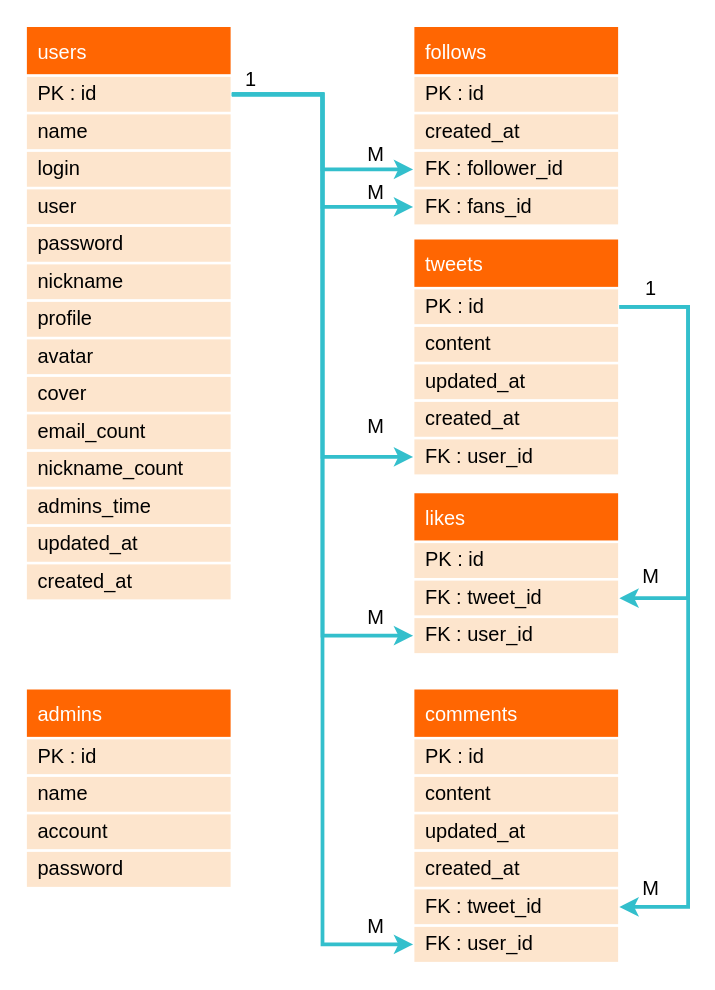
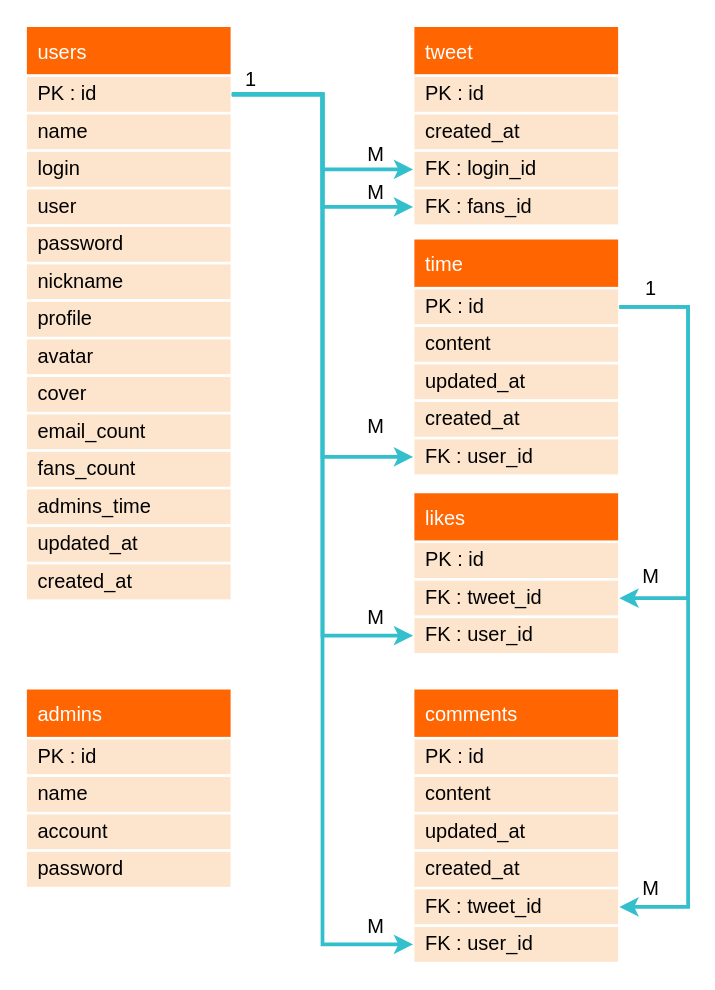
  <mxCell id="0" />
  <mxCell id="1" parent="0" />
  <mxCell id="2" value="users" style="swimlane;fontStyle=0;childLayout=stackLayout;horizontal=1;startSize=40;horizontalStack=0;resizeParent=1;resizeParentMax=0;resizeLast=0;collapsible=1;marginBottom=0;align=left;fontSize=16;fontColor=#FFFFFF;fillColor=#FF6602;spacing=0;strokeColor=#FFFFFF;strokeWidth=2;spacingLeft=10;" vertex="1" parent="1"><mxGeometry x="20" y="20" width="165" height="460" as="geometry"><mxRectangle x="150" y="220" width="110" height="40" as="alternateBounds" /></mxGeometry></mxCell>
  <mxCell id="3" value="PK : id" style="text;strokeColor=#FFFFFF;fillColor=#FDE5CD;spacingLeft=10;spacingRight=0;overflow=hidden;rotatable=0;points=[[0,0.5],[1,0.5]];portConstraint=eastwest;fontSize=16;strokeWidth=2;perimeterSpacing=0;sketch=0;shadow=0;rounded=0;glass=0;spacing=0;fontStyle=0" vertex="1" parent="2"><mxGeometry y="40" width="165" height="30" as="geometry" /></mxCell>
  <mxCell id="4" value="name" style="text;strokeColor=#FFFFFF;fillColor=#FDE5CD;spacingLeft=10;spacingRight=0;overflow=hidden;rotatable=0;points=[[0,0.5],[1,0.5]];portConstraint=eastwest;fontSize=16;strokeWidth=2;sketch=0;shadow=0;rounded=0;glass=0;spacing=0;" vertex="1" parent="2"><mxGeometry y="70" width="165" height="30" as="geometry" /></mxCell>
  <mxCell id="5" value="login" style="text;strokeColor=#FFFFFF;fillColor=#FDE5CD;spacingLeft=10;spacingRight=0;overflow=hidden;rotatable=0;points=[[0,0.5],[1,0.5]];portConstraint=eastwest;fontSize=16;strokeWidth=2;sketch=0;shadow=0;rounded=0;glass=0;spacing=0;" vertex="1" parent="2"><mxGeometry y="100" width="165" height="30" as="geometry" /></mxCell>
  <mxCell id="6" value="user" style="text;strokeColor=#FFFFFF;fillColor=#FDE5CD;spacingLeft=10;spacingRight=0;overflow=hidden;rotatable=0;points=[[0,0.5],[1,0.5]];portConstraint=eastwest;fontSize=16;strokeWidth=2;sketch=0;shadow=0;rounded=0;glass=0;spacing=0;" vertex="1" parent="2"><mxGeometry y="130" width="165" height="30" as="geometry" /></mxCell>
  <mxCell id="7" value="password" style="text;strokeColor=#FFFFFF;fillColor=#FDE5CD;spacingLeft=10;spacingRight=0;overflow=hidden;rotatable=0;points=[[0,0.5],[1,0.5]];portConstraint=eastwest;fontSize=16;strokeWidth=2;sketch=0;shadow=0;rounded=0;glass=0;spacing=0;" vertex="1" parent="2"><mxGeometry y="160" width="165" height="30" as="geometry" /></mxCell>
  <mxCell id="8" value="nickname" style="text;strokeColor=#FFFFFF;fillColor=#FDE5CD;spacingLeft=10;spacingRight=0;overflow=hidden;rotatable=0;points=[[0,0.5],[1,0.5]];portConstraint=eastwest;fontSize=16;strokeWidth=2;sketch=0;shadow=0;rounded=0;glass=0;spacing=0;" vertex="1" parent="2"><mxGeometry y="190" width="165" height="30" as="geometry" /></mxCell>
  <mxCell id="9" value="profile" style="text;strokeColor=#FFFFFF;fillColor=#FDE5CD;spacingLeft=10;spacingRight=0;overflow=hidden;rotatable=0;points=[[0,0.5],[1,0.5]];portConstraint=eastwest;fontSize=16;strokeWidth=2;sketch=0;shadow=0;rounded=0;glass=0;spacing=0;" vertex="1" parent="2"><mxGeometry y="220" width="165" height="30" as="geometry" /></mxCell>
  <mxCell id="10" value="avatar" style="text;strokeColor=#FFFFFF;fillColor=#FDE5CD;spacingLeft=10;spacingRight=0;overflow=hidden;rotatable=0;points=[[0,0.5],[1,0.5]];portConstraint=eastwest;fontSize=16;strokeWidth=2;sketch=0;shadow=0;rounded=0;glass=0;spacing=0;" vertex="1" parent="2"><mxGeometry y="250" width="165" height="30" as="geometry" /></mxCell>
  <mxCell id="11" value="cover" style="text;strokeColor=#FFFFFF;fillColor=#FDE5CD;spacingLeft=10;spacingRight=0;overflow=hidden;rotatable=0;points=[[0,0.5],[1,0.5]];portConstraint=eastwest;fontSize=16;strokeWidth=2;sketch=0;shadow=0;rounded=0;glass=0;spacing=0;" vertex="1" parent="2"><mxGeometry y="280" width="165" height="30" as="geometry" /></mxCell>
  <mxCell id="12" value="email_count" style="text;strokeColor=#FFFFFF;fillColor=#FDE5CD;spacingLeft=10;spacingRight=0;overflow=hidden;rotatable=0;points=[[0,0.5],[1,0.5]];portConstraint=eastwest;fontSize=16;strokeWidth=2;sketch=0;shadow=0;rounded=0;glass=0;spacing=0;" vertex="1" parent="2"><mxGeometry y="310" width="165" height="30" as="geometry" /></mxCell>
- <mxCell id="13" value="nickname_count" style="text;strokeColor=#FFFFFF;fillColor=#FDE5CD;spacingLeft=10;spacingRight=0;overflow=hidden;rotatable=0;points=[[0,0.5],[1,0.5]];portConstraint=eastwest;fontSize=16;strokeWidth=2;sketch=0;shadow=0;rounded=0;glass=0;spacing=0;" vertex="1" parent="2"><mxGeometry y="340" width="165" height="30" as="geometry" /></mxCell>
+ <mxCell id="13" value="fans_count" style="text;strokeColor=#FFFFFF;fillColor=#FDE5CD;spacingLeft=10;spacingRight=0;overflow=hidden;rotatable=0;points=[[0,0.5],[1,0.5]];portConstraint=eastwest;fontSize=16;strokeWidth=2;sketch=0;shadow=0;rounded=0;glass=0;spacing=0;" vertex="1" parent="2"><mxGeometry y="340" width="165" height="30" as="geometry" /></mxCell>
  <mxCell id="14" value="admins_time" style="text;strokeColor=#FFFFFF;fillColor=#FDE5CD;spacingLeft=10;spacingRight=0;overflow=hidden;rotatable=0;points=[[0,0.5],[1,0.5]];portConstraint=eastwest;fontSize=16;strokeWidth=2;sketch=0;shadow=0;rounded=0;glass=0;spacing=0;" vertex="1" parent="2"><mxGeometry y="370" width="165" height="30" as="geometry" /></mxCell>
  <mxCell id="15" value="updated_at" style="text;strokeColor=#FFFFFF;fillColor=#FDE5CD;spacingLeft=10;spacingRight=0;overflow=hidden;rotatable=0;points=[[0,0.5],[1,0.5]];portConstraint=eastwest;fontSize=16;strokeWidth=2;sketch=0;shadow=0;rounded=0;glass=0;spacing=0;" vertex="1" parent="2"><mxGeometry y="400" width="165" height="30" as="geometry" /></mxCell>
  <mxCell id="16" value="created_at" style="text;strokeColor=#FFFFFF;fillColor=#FDE5CD;spacingLeft=10;spacingRight=0;overflow=hidden;rotatable=0;points=[[0,0.5],[1,0.5]];portConstraint=eastwest;fontSize=16;strokeWidth=2;sketch=0;shadow=0;rounded=0;glass=0;spacing=0;" vertex="1" parent="2"><mxGeometry y="430" width="165" height="30" as="geometry" /></mxCell>
- <mxCell id="17" value="follows" style="swimlane;fontStyle=0;childLayout=stackLayout;horizontal=1;startSize=40;horizontalStack=0;resizeParent=1;resizeParentMax=0;resizeLast=0;collapsible=1;marginBottom=0;align=left;fontSize=16;fontColor=#FFFFFF;fillColor=#FF6602;spacing=0;strokeColor=#FFFFFF;strokeWidth=2;spacingLeft=10;" vertex="1" parent="1"><mxGeometry x="330" y="20" width="165" height="160" as="geometry"><mxRectangle x="150" y="220" width="110" height="40" as="alternateBounds" /></mxGeometry></mxCell>
+ <mxCell id="17" value="tweet" style="swimlane;fontStyle=0;childLayout=stackLayout;horizontal=1;startSize=40;horizontalStack=0;resizeParent=1;resizeParentMax=0;resizeLast=0;collapsible=1;marginBottom=0;align=left;fontSize=16;fontColor=#FFFFFF;fillColor=#FF6602;spacing=0;strokeColor=#FFFFFF;strokeWidth=2;spacingLeft=10;" vertex="1" parent="1"><mxGeometry x="330" y="20" width="165" height="160" as="geometry"><mxRectangle x="150" y="220" width="110" height="40" as="alternateBounds" /></mxGeometry></mxCell>
  <mxCell id="18" value="PK : id" style="text;strokeColor=#FFFFFF;fillColor=#FDE5CD;spacingLeft=10;spacingRight=0;overflow=hidden;rotatable=0;points=[[0,0.5],[1,0.5]];portConstraint=eastwest;fontSize=16;strokeWidth=2;perimeterSpacing=0;sketch=0;shadow=0;rounded=0;glass=0;spacing=0;fontStyle=0" vertex="1" parent="17"><mxGeometry y="40" width="165" height="30" as="geometry" /></mxCell>
  <mxCell id="19" value="created_at" style="text;strokeColor=#FFFFFF;fillColor=#FDE5CD;spacingLeft=10;spacingRight=0;overflow=hidden;rotatable=0;points=[[0,0.5],[1,0.5]];portConstraint=eastwest;fontSize=16;strokeWidth=2;sketch=0;shadow=0;rounded=0;glass=0;spacing=0;" vertex="1" parent="17"><mxGeometry y="70" width="165" height="30" as="geometry" /></mxCell>
- <mxCell id="20" value="FK : follower_id" style="text;strokeColor=#FFFFFF;fillColor=#FDE5CD;spacingLeft=10;spacingRight=0;overflow=hidden;rotatable=0;points=[[0,0.5],[1,0.5]];portConstraint=eastwest;fontSize=16;strokeWidth=2;sketch=0;shadow=0;rounded=0;glass=0;spacing=0;" vertex="1" parent="17"><mxGeometry y="100" width="165" height="30" as="geometry" /></mxCell>
+ <mxCell id="20" value="FK : login_id" style="text;strokeColor=#FFFFFF;fillColor=#FDE5CD;spacingLeft=10;spacingRight=0;overflow=hidden;rotatable=0;points=[[0,0.5],[1,0.5]];portConstraint=eastwest;fontSize=16;strokeWidth=2;sketch=0;shadow=0;rounded=0;glass=0;spacing=0;" vertex="1" parent="17"><mxGeometry y="100" width="165" height="30" as="geometry" /></mxCell>
  <mxCell id="21" value="FK : fans_id" style="text;strokeColor=#FFFFFF;fillColor=#FDE5CD;spacingLeft=10;spacingRight=0;overflow=hidden;rotatable=0;points=[[0,0.5],[1,0.5]];portConstraint=eastwest;fontSize=16;strokeWidth=2;sketch=0;shadow=0;rounded=0;glass=0;spacing=0;" vertex="1" parent="17"><mxGeometry y="130" width="165" height="30" as="geometry" /></mxCell>
  <mxCell id="22" value="comments" style="swimlane;fontStyle=0;childLayout=stackLayout;horizontal=1;startSize=40;horizontalStack=0;resizeParent=1;resizeParentMax=0;resizeLast=0;collapsible=1;marginBottom=0;align=left;fontSize=16;fontColor=#FFFFFF;fillColor=#FF6602;spacing=0;strokeColor=#FFFFFF;strokeWidth=2;spacingLeft=10;" vertex="1" parent="1"><mxGeometry x="330" y="550" width="165" height="220" as="geometry"><mxRectangle x="150" y="220" width="110" height="40" as="alternateBounds" /></mxGeometry></mxCell>
  <mxCell id="23" value="PK : id" style="text;strokeColor=#FFFFFF;fillColor=#FDE5CD;spacingLeft=10;spacingRight=0;overflow=hidden;rotatable=0;points=[[0,0.5],[1,0.5]];portConstraint=eastwest;fontSize=16;strokeWidth=2;perimeterSpacing=0;sketch=0;shadow=0;rounded=0;glass=0;spacing=0;fontStyle=0" vertex="1" parent="22"><mxGeometry y="40" width="165" height="30" as="geometry" /></mxCell>
  <mxCell id="24" value="content" style="text;strokeColor=#FFFFFF;fillColor=#FDE5CD;spacingLeft=10;spacingRight=0;overflow=hidden;rotatable=0;points=[[0,0.5],[1,0.5]];portConstraint=eastwest;fontSize=16;strokeWidth=2;sketch=0;shadow=0;rounded=0;glass=0;spacing=0;" vertex="1" parent="22"><mxGeometry y="70" width="165" height="30" as="geometry" /></mxCell>
  <mxCell id="25" value="updated_at" style="text;strokeColor=#FFFFFF;fillColor=#FDE5CD;spacingLeft=10;spacingRight=0;overflow=hidden;rotatable=0;points=[[0,0.5],[1,0.5]];portConstraint=eastwest;fontSize=16;strokeWidth=2;sketch=0;shadow=0;rounded=0;glass=0;spacing=0;" vertex="1" parent="22"><mxGeometry y="100" width="165" height="30" as="geometry" /></mxCell>
  <mxCell id="26" value="created_at" style="text;strokeColor=#FFFFFF;fillColor=#FDE5CD;spacingLeft=10;spacingRight=0;overflow=hidden;rotatable=0;points=[[0,0.5],[1,0.5]];portConstraint=eastwest;fontSize=16;strokeWidth=2;sketch=0;shadow=0;rounded=0;glass=0;spacing=0;" vertex="1" parent="22"><mxGeometry y="130" width="165" height="30" as="geometry" /></mxCell>
  <mxCell id="27" value="FK : tweet_id" style="text;strokeColor=#FFFFFF;fillColor=#FDE5CD;spacingLeft=10;spacingRight=0;overflow=hidden;rotatable=0;points=[[0,0.5],[1,0.5]];portConstraint=eastwest;fontSize=16;strokeWidth=2;sketch=0;shadow=0;rounded=0;glass=0;spacing=0;" vertex="1" parent="22"><mxGeometry y="160" width="165" height="30" as="geometry" /></mxCell>
  <mxCell id="28" value="FK : user_id" style="text;strokeColor=#FFFFFF;fillColor=#FDE5CD;spacingLeft=10;spacingRight=0;overflow=hidden;rotatable=0;points=[[0,0.5],[1,0.5]];portConstraint=eastwest;fontSize=16;strokeWidth=2;sketch=0;shadow=0;rounded=0;glass=0;spacing=0;" vertex="1" parent="22"><mxGeometry y="190" width="165" height="30" as="geometry" /></mxCell>
  <mxCell id="29" value="likes" style="swimlane;fontStyle=0;childLayout=stackLayout;horizontal=1;startSize=40;horizontalStack=0;resizeParent=1;resizeParentMax=0;resizeLast=0;collapsible=1;marginBottom=0;align=left;fontSize=16;fontColor=#FFFFFF;fillColor=#FF6602;spacing=0;strokeColor=#FFFFFF;strokeWidth=2;spacingLeft=10;" vertex="1" parent="1"><mxGeometry x="330" y="393" width="165" height="130" as="geometry"><mxRectangle x="150" y="220" width="110" height="40" as="alternateBounds" /></mxGeometry></mxCell>
  <mxCell id="30" value="PK : id" style="text;strokeColor=#FFFFFF;fillColor=#FDE5CD;spacingLeft=10;spacingRight=0;overflow=hidden;rotatable=0;points=[[0,0.5],[1,0.5]];portConstraint=eastwest;fontSize=16;strokeWidth=2;perimeterSpacing=0;sketch=0;shadow=0;rounded=0;glass=0;spacing=0;fontStyle=0" vertex="1" parent="29"><mxGeometry y="40" width="165" height="30" as="geometry" /></mxCell>
  <mxCell id="31" value="FK : tweet_id" style="text;strokeColor=#FFFFFF;fillColor=#FDE5CD;spacingLeft=10;spacingRight=0;overflow=hidden;rotatable=0;points=[[0,0.5],[1,0.5]];portConstraint=eastwest;fontSize=16;strokeWidth=2;sketch=0;shadow=0;rounded=0;glass=0;spacing=0;" vertex="1" parent="29"><mxGeometry y="70" width="165" height="30" as="geometry" /></mxCell>
  <mxCell id="32" value="FK : user_id" style="text;strokeColor=#FFFFFF;fillColor=#FDE5CD;spacingLeft=10;spacingRight=0;overflow=hidden;rotatable=0;points=[[0,0.5],[1,0.5]];portConstraint=eastwest;fontSize=16;strokeWidth=2;sketch=0;shadow=0;rounded=0;glass=0;spacing=0;" vertex="1" parent="29"><mxGeometry y="100" width="165" height="30" as="geometry" /></mxCell>
- <mxCell id="33" value="tweets" style="swimlane;fontStyle=0;childLayout=stackLayout;horizontal=1;startSize=40;horizontalStack=0;resizeParent=1;resizeParentMax=0;resizeLast=0;collapsible=1;marginBottom=0;align=left;fontSize=16;fontColor=#FFFFFF;fillColor=#FF6602;spacing=0;strokeColor=#FFFFFF;strokeWidth=2;spacingLeft=10;" vertex="1" parent="1"><mxGeometry x="330" y="190" width="165" height="190" as="geometry"><mxRectangle x="150" y="220" width="110" height="40" as="alternateBounds" /></mxGeometry></mxCell>
+ <mxCell id="33" value="time" style="swimlane;fontStyle=0;childLayout=stackLayout;horizontal=1;startSize=40;horizontalStack=0;resizeParent=1;resizeParentMax=0;resizeLast=0;collapsible=1;marginBottom=0;align=left;fontSize=16;fontColor=#FFFFFF;fillColor=#FF6602;spacing=0;strokeColor=#FFFFFF;strokeWidth=2;spacingLeft=10;" vertex="1" parent="1"><mxGeometry x="330" y="190" width="165" height="190" as="geometry"><mxRectangle x="150" y="220" width="110" height="40" as="alternateBounds" /></mxGeometry></mxCell>
  <mxCell id="34" value="PK : id" style="text;strokeColor=#FFFFFF;fillColor=#FDE5CD;spacingLeft=10;spacingRight=0;overflow=hidden;rotatable=0;points=[[0,0.5],[1,0.5]];portConstraint=eastwest;fontSize=16;strokeWidth=2;perimeterSpacing=0;sketch=0;shadow=0;rounded=0;glass=0;spacing=0;fontStyle=0" vertex="1" parent="33"><mxGeometry y="40" width="165" height="30" as="geometry" /></mxCell>
  <mxCell id="35" value="content" style="text;strokeColor=#FFFFFF;fillColor=#FDE5CD;spacingLeft=10;spacingRight=0;overflow=hidden;rotatable=0;points=[[0,0.5],[1,0.5]];portConstraint=eastwest;fontSize=16;strokeWidth=2;sketch=0;shadow=0;rounded=0;glass=0;spacing=0;" vertex="1" parent="33"><mxGeometry y="70" width="165" height="30" as="geometry" /></mxCell>
  <mxCell id="36" value="updated_at" style="text;strokeColor=#FFFFFF;fillColor=#FDE5CD;spacingLeft=10;spacingRight=0;overflow=hidden;rotatable=0;points=[[0,0.5],[1,0.5]];portConstraint=eastwest;fontSize=16;strokeWidth=2;sketch=0;shadow=0;rounded=0;glass=0;spacing=0;" vertex="1" parent="33"><mxGeometry y="100" width="165" height="30" as="geometry" /></mxCell>
  <mxCell id="37" value="created_at" style="text;strokeColor=#FFFFFF;fillColor=#FDE5CD;spacingLeft=10;spacingRight=0;overflow=hidden;rotatable=0;points=[[0,0.5],[1,0.5]];portConstraint=eastwest;fontSize=16;strokeWidth=2;sketch=0;shadow=0;rounded=0;glass=0;spacing=0;" vertex="1" parent="33"><mxGeometry y="130" width="165" height="30" as="geometry" /></mxCell>
  <mxCell id="38" value="FK : user_id" style="text;strokeColor=#FFFFFF;fillColor=#FDE5CD;spacingLeft=10;spacingRight=0;overflow=hidden;rotatable=0;points=[[0,0.5],[1,0.5]];portConstraint=eastwest;fontSize=16;strokeWidth=2;sketch=0;shadow=0;rounded=0;glass=0;spacing=0;" vertex="1" parent="33"><mxGeometry y="160" width="165" height="30" as="geometry" /></mxCell>
  <mxCell id="39" value="admins" style="swimlane;fontStyle=0;childLayout=stackLayout;horizontal=1;startSize=40;horizontalStack=0;resizeParent=1;resizeParentMax=0;resizeLast=0;collapsible=1;marginBottom=0;align=left;fontSize=16;fontColor=#FFFFFF;fillColor=#FF6602;spacing=0;strokeColor=#FFFFFF;strokeWidth=2;spacingLeft=10;" vertex="1" parent="1"><mxGeometry x="20" y="550" width="165" height="160" as="geometry"><mxRectangle x="150" y="220" width="110" height="40" as="alternateBounds" /></mxGeometry></mxCell>
  <mxCell id="40" value="PK : id" style="text;strokeColor=#FFFFFF;fillColor=#FDE5CD;spacingLeft=10;spacingRight=0;overflow=hidden;rotatable=0;points=[[0,0.5],[1,0.5]];portConstraint=eastwest;fontSize=16;strokeWidth=2;perimeterSpacing=0;sketch=0;shadow=0;rounded=0;glass=0;spacing=0;fontStyle=0" vertex="1" parent="39"><mxGeometry y="40" width="165" height="30" as="geometry" /></mxCell>
  <mxCell id="41" value="name" style="text;strokeColor=#FFFFFF;fillColor=#FDE5CD;spacingLeft=10;spacingRight=0;overflow=hidden;rotatable=0;points=[[0,0.5],[1,0.5]];portConstraint=eastwest;fontSize=16;strokeWidth=2;sketch=0;shadow=0;rounded=0;glass=0;spacing=0;" vertex="1" parent="39"><mxGeometry y="70" width="165" height="30" as="geometry" /></mxCell>
  <mxCell id="42" value="account" style="text;strokeColor=#FFFFFF;fillColor=#FDE5CD;spacingLeft=10;spacingRight=0;overflow=hidden;rotatable=0;points=[[0,0.5],[1,0.5]];portConstraint=eastwest;fontSize=16;strokeWidth=2;sketch=0;shadow=0;rounded=0;glass=0;spacing=0;" vertex="1" parent="39"><mxGeometry y="100" width="165" height="30" as="geometry" /></mxCell>
  <mxCell id="43" value="password" style="text;strokeColor=#FFFFFF;fillColor=#FDE5CD;spacingLeft=10;spacingRight=0;overflow=hidden;rotatable=0;points=[[0,0.5],[1,0.5]];portConstraint=eastwest;fontSize=16;strokeWidth=2;sketch=0;shadow=0;rounded=0;glass=0;spacing=0;" vertex="1" parent="39"><mxGeometry y="130" width="165" height="30" as="geometry" /></mxCell>
  <mxCell id="44" style="edgeStyle=orthogonalEdgeStyle;rounded=0;orthogonalLoop=1;jettySize=auto;html=1;fontSize=16;fontColor=#FFFFFF;strokeWidth=3;strokeColor=#33BFCC;entryX=0;entryY=0.5;entryDx=0;entryDy=0;exitX=1;exitY=0.5;exitDx=0;exitDy=0;" edge="1" parent="1" source="3" target="20"><mxGeometry relative="1" as="geometry"><mxPoint x="210" y="83.003" as="sourcePoint" /><mxPoint x="300" y="142.95" as="targetPoint" /></mxGeometry></mxCell>
  <mxCell id="45" style="edgeStyle=orthogonalEdgeStyle;rounded=0;orthogonalLoop=1;jettySize=auto;html=1;fontSize=16;fontColor=#FFFFFF;strokeWidth=3;strokeColor=#33BFCC;entryX=0;entryY=0.5;entryDx=0;entryDy=0;exitX=1;exitY=0.5;exitDx=0;exitDy=0;" edge="1" parent="1" source="3" target="21"><mxGeometry relative="1" as="geometry"><mxPoint x="260" y="133" as="sourcePoint" /><mxPoint x="370" y="263" as="targetPoint" /></mxGeometry></mxCell>
  <mxCell id="46" value="&lt;div&gt;1&lt;/div&gt;" style="text;html=1;align=center;verticalAlign=middle;resizable=0;points=[];autosize=1;strokeColor=none;fillColor=none;fontSize=16;fontColor=#000000;" vertex="1" parent="1"><mxGeometry x="190" y="53" width="20" height="20" as="geometry" /></mxCell>
  <mxCell id="47" value="M" style="text;html=1;align=center;verticalAlign=middle;resizable=0;points=[];autosize=1;strokeColor=none;fillColor=none;fontSize=16;fontColor=#000000;" vertex="1" parent="1"><mxGeometry x="285" y="113" width="30" height="20" as="geometry" /></mxCell>
  <mxCell id="48" value="M" style="text;html=1;align=center;verticalAlign=middle;resizable=0;points=[];autosize=1;strokeColor=none;fillColor=none;fontSize=16;fontColor=#000000;" vertex="1" parent="1"><mxGeometry x="285" y="143" width="30" height="20" as="geometry" /></mxCell>
  <mxCell id="49" style="edgeStyle=orthogonalEdgeStyle;rounded=0;orthogonalLoop=1;jettySize=auto;html=1;fontSize=16;fontColor=#FFFFFF;strokeWidth=3;strokeColor=#33BFCC;entryX=1;entryY=0.5;entryDx=0;entryDy=0;exitX=1;exitY=0.5;exitDx=0;exitDy=0;" edge="1" parent="1" source="34" target="31"><mxGeometry relative="1" as="geometry"><mxPoint x="370" y="223" as="sourcePoint" /><mxPoint x="515" y="313" as="targetPoint" /><Array as="points"><mxPoint x="550" y="245" /><mxPoint x="550" y="478" /></Array></mxGeometry></mxCell>
  <mxCell id="50" style="edgeStyle=orthogonalEdgeStyle;rounded=0;orthogonalLoop=1;jettySize=auto;html=1;fontSize=16;fontColor=#FFFFFF;strokeWidth=3;strokeColor=#33BFCC;entryX=0;entryY=0.5;entryDx=0;entryDy=0;exitX=1;exitY=0.5;exitDx=0;exitDy=0;" edge="1" parent="1" source="3" target="38"><mxGeometry relative="1" as="geometry"><mxPoint x="195" y="85" as="sourcePoint" /><mxPoint x="340" y="175" as="targetPoint" /></mxGeometry></mxCell>
  <mxCell id="51" value="M" style="text;html=1;align=center;verticalAlign=middle;resizable=0;points=[];autosize=1;strokeColor=none;fillColor=none;fontSize=16;fontColor=#000000;" vertex="1" parent="1"><mxGeometry x="285" y="330" width="30" height="20" as="geometry" /></mxCell>
  <mxCell id="52" style="edgeStyle=orthogonalEdgeStyle;rounded=0;orthogonalLoop=1;jettySize=auto;html=1;fontSize=16;fontColor=#FFFFFF;strokeWidth=3;strokeColor=#33BFCC;entryX=0;entryY=0.5;entryDx=0;entryDy=0;exitX=1;exitY=0.5;exitDx=0;exitDy=0;" edge="1" parent="1" source="3" target="32"><mxGeometry relative="1" as="geometry"><mxPoint x="505" y="258" as="sourcePoint" /><mxPoint x="340" y="488" as="targetPoint" /></mxGeometry></mxCell>
  <mxCell id="53" value="M" style="text;html=1;align=center;verticalAlign=middle;resizable=0;points=[];autosize=1;strokeColor=none;fillColor=none;fontSize=16;fontColor=#000000;" vertex="1" parent="1"><mxGeometry x="285" y="483" width="30" height="20" as="geometry" /></mxCell>
  <mxCell id="54" style="edgeStyle=orthogonalEdgeStyle;rounded=0;orthogonalLoop=1;jettySize=auto;html=1;fontSize=16;fontColor=#FFFFFF;strokeWidth=3;strokeColor=#33BFCC;exitX=1;exitY=0.5;exitDx=0;exitDy=0;entryX=0;entryY=0.5;entryDx=0;entryDy=0;" edge="1" parent="1" source="3" target="28"><mxGeometry relative="1" as="geometry"><mxPoint x="220" y="290" as="sourcePoint" /><mxPoint x="580" y="258" as="targetPoint" /></mxGeometry></mxCell>
  <mxCell id="55" value="M" style="text;html=1;align=center;verticalAlign=middle;resizable=0;points=[];autosize=1;strokeColor=none;fillColor=none;fontSize=16;fontColor=#000000;" vertex="1" parent="1"><mxGeometry x="285" y="730" width="30" height="20" as="geometry" /></mxCell>
  <mxCell id="56" style="edgeStyle=orthogonalEdgeStyle;rounded=0;orthogonalLoop=1;jettySize=auto;html=1;fontSize=16;fontColor=#FFFFFF;strokeWidth=3;strokeColor=#33BFCC;entryX=1;entryY=0.5;entryDx=0;entryDy=0;exitX=1;exitY=0.5;exitDx=0;exitDy=0;" edge="1" parent="1" source="34" target="27"><mxGeometry relative="1" as="geometry"><mxPoint x="505" y="258" as="sourcePoint" /><mxPoint x="505" y="488" as="targetPoint" /><Array as="points"><mxPoint x="550" y="245" /><mxPoint x="550" y="725" /></Array></mxGeometry></mxCell>
  <mxCell id="57" value="M" style="text;html=1;align=center;verticalAlign=middle;resizable=0;points=[];autosize=1;strokeColor=none;fillColor=none;fontSize=16;fontColor=#000000;" vertex="1" parent="1"><mxGeometry x="505" y="700" width="30" height="20" as="geometry" /></mxCell>
  <mxCell id="58" value="&lt;div&gt;1&lt;/div&gt;" style="text;html=1;align=center;verticalAlign=middle;resizable=0;points=[];autosize=1;strokeColor=none;fillColor=none;fontSize=16;fontColor=#000000;" vertex="1" parent="1"><mxGeometry x="510" y="220" width="20" height="20" as="geometry" /></mxCell>
  <mxCell id="59" value="M" style="text;html=1;align=center;verticalAlign=middle;resizable=0;points=[];autosize=1;strokeColor=none;fillColor=none;fontSize=16;fontColor=#000000;" vertex="1" parent="1"><mxGeometry x="505" y="450" width="30" height="20" as="geometry" /></mxCell>
